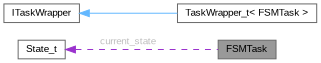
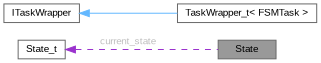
  digraph {
    fontname="Liberation Sans"
    rankdir=LR
    node [color=gray40 fillcolor=white fontname="Liberation Sans" fontsize=10 shape=box style=filled]
    edge [dir=back fontname="Liberation Sans" fontsize=10 labelfontname=Helvetica labelfontsize=10]
-   n1 [fillcolor=grey60 fontcolor=black height=0.2 label=FSMTask width=0.4]
+   n1 [fillcolor=grey60 fontcolor=black height=0.2 label=State width=0.4]
    n2 [height=0.2 label="TaskWrapper_t\< FSMTask \>" width=0.4]
    n3 [height=0.2 label=ITaskWrapper width=0.4]
    n4 [height=0.2 label=State_t width=0.4]
    n3 -> n2 [color=steelblue1 style=solid]
    n4 -> n1 [color=darkorchid3 fontcolor=grey label=<<TABLE CELLBORDER="0" BORDER="0"><TR><TD VALIGN="top" ALIGN="LEFT" CELLPADDING="1" CELLSPACING="0">current_state</TD></TR> </TABLE>> style=dashed]
  }
